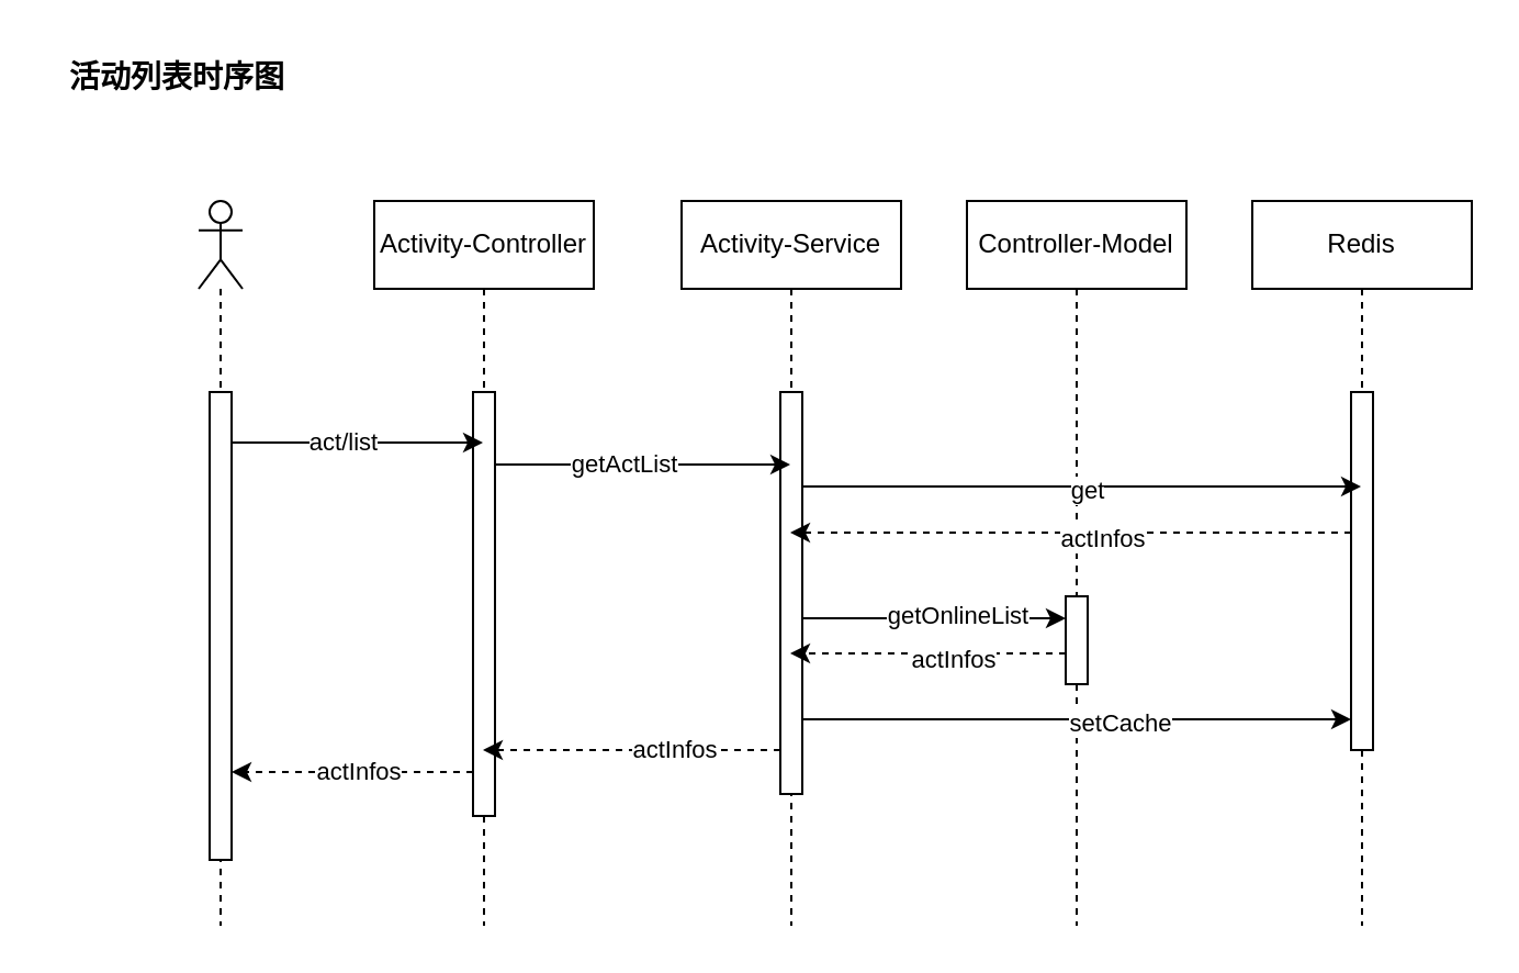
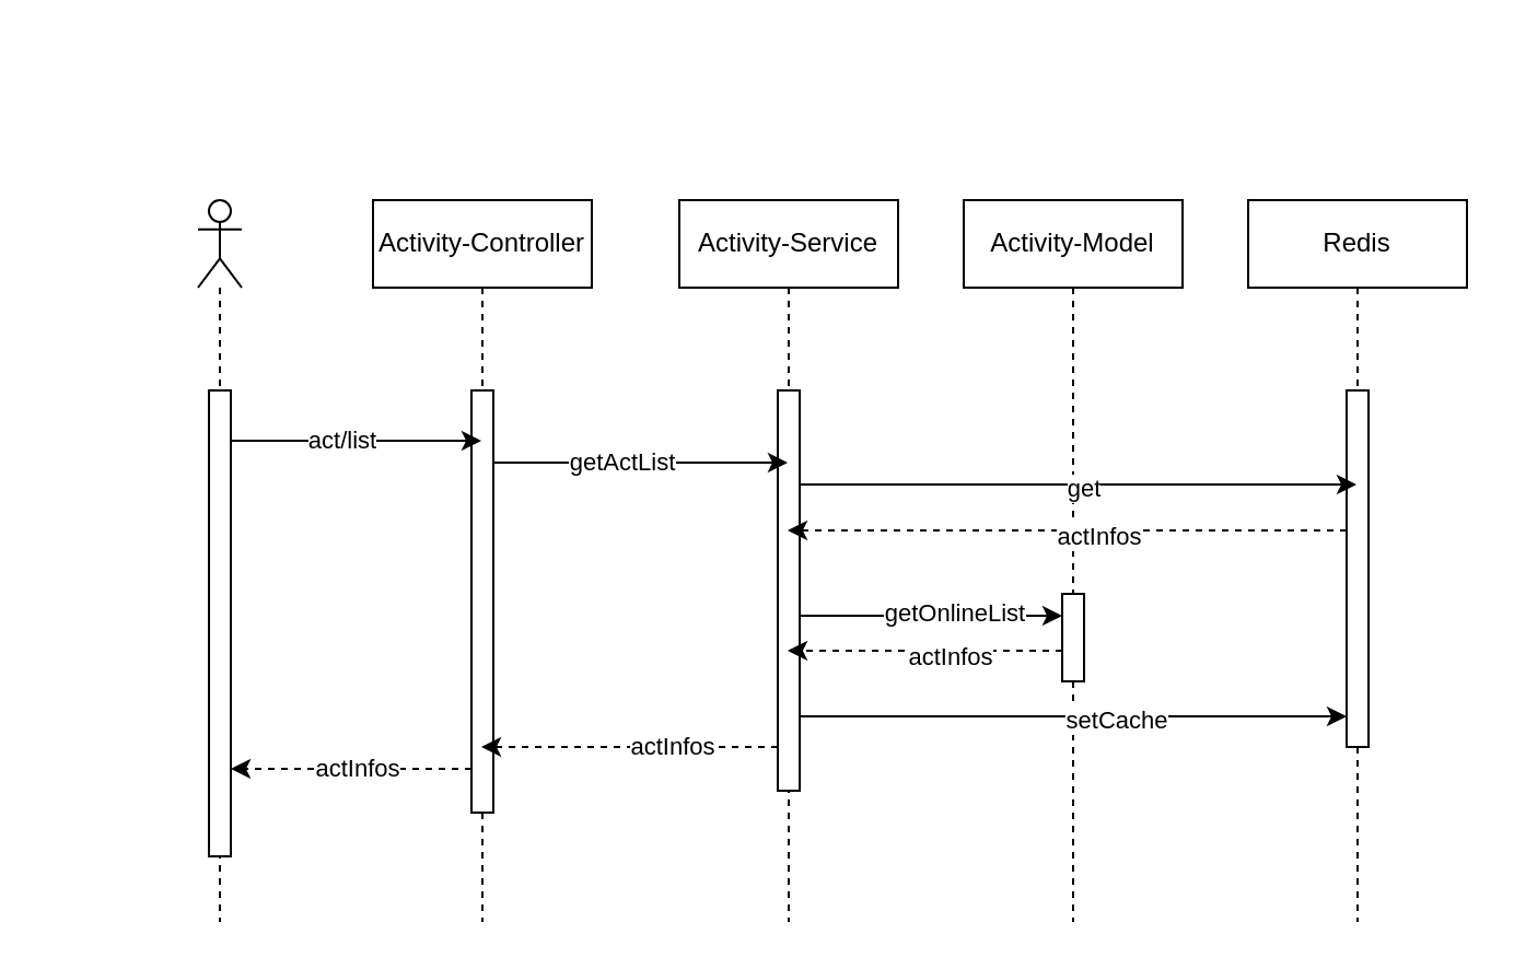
  <mxCell id="0" />
  <mxCell id="1" parent="0" />
  <mxCell id="2" value="" style="shape=umlLifeline;perimeter=lifelinePerimeter;whiteSpace=wrap;html=1;container=1;dropTarget=0;collapsible=0;recursiveResize=0;outlineConnect=0;portConstraint=eastwest;newEdgeStyle={&quot;edgeStyle&quot;:&quot;elbowEdgeStyle&quot;,&quot;elbow&quot;:&quot;vertical&quot;,&quot;curved&quot;:0,&quot;rounded&quot;:0};participant=umlActor;" parent="1" vertex="1"><mxGeometry x="90" y="91" width="20" height="330" as="geometry" /></mxCell>
  <mxCell id="3" value="" style="html=1;points=[];perimeter=orthogonalPerimeter;outlineConnect=0;targetShapes=umlLifeline;portConstraint=eastwest;newEdgeStyle={&quot;edgeStyle&quot;:&quot;elbowEdgeStyle&quot;,&quot;elbow&quot;:&quot;vertical&quot;,&quot;curved&quot;:0,&quot;rounded&quot;:0};" parent="2" vertex="1"><mxGeometry x="5" y="87" width="10" height="213" as="geometry" /></mxCell>
  <mxCell id="4" value="Activity-Controller" style="shape=umlLifeline;perimeter=lifelinePerimeter;whiteSpace=wrap;html=1;container=1;dropTarget=0;collapsible=0;recursiveResize=0;outlineConnect=0;portConstraint=eastwest;newEdgeStyle={&quot;edgeStyle&quot;:&quot;elbowEdgeStyle&quot;,&quot;elbow&quot;:&quot;vertical&quot;,&quot;curved&quot;:0,&quot;rounded&quot;:0};" parent="1" vertex="1"><mxGeometry x="170" y="91" width="100" height="330" as="geometry" /></mxCell>
  <mxCell id="5" value="" style="html=1;points=[];perimeter=orthogonalPerimeter;outlineConnect=0;targetShapes=umlLifeline;portConstraint=eastwest;newEdgeStyle={&quot;edgeStyle&quot;:&quot;elbowEdgeStyle&quot;,&quot;elbow&quot;:&quot;vertical&quot;,&quot;curved&quot;:0,&quot;rounded&quot;:0};" parent="4" vertex="1"><mxGeometry x="45" y="87" width="10" height="193" as="geometry" /></mxCell>
  <mxCell id="6" style="edgeStyle=elbowEdgeStyle;rounded=0;orthogonalLoop=1;jettySize=auto;html=1;elbow=vertical;curved=0;" parent="1" source="3" target="4" edge="1"><mxGeometry relative="1" as="geometry"><Array as="points"><mxPoint x="140" y="201" /></Array></mxGeometry></mxCell>
  <mxCell id="7" value="act/list&lt;br&gt;" style="edgeLabel;html=1;align=center;verticalAlign=middle;resizable=0;points=[];" parent="6" vertex="1" connectable="0"><mxGeometry x="-0.127" y="1" relative="1" as="geometry"><mxPoint as="offset" /></mxGeometry></mxCell>
  <mxCell id="8" value="Activity-Service" style="shape=umlLifeline;perimeter=lifelinePerimeter;whiteSpace=wrap;html=1;container=1;dropTarget=0;collapsible=0;recursiveResize=0;outlineConnect=0;portConstraint=eastwest;newEdgeStyle={&quot;edgeStyle&quot;:&quot;elbowEdgeStyle&quot;,&quot;elbow&quot;:&quot;vertical&quot;,&quot;curved&quot;:0,&quot;rounded&quot;:0};" parent="1" vertex="1"><mxGeometry x="310" y="91" width="100" height="330" as="geometry" /></mxCell>
  <mxCell id="9" value="" style="html=1;points=[];perimeter=orthogonalPerimeter;outlineConnect=0;targetShapes=umlLifeline;portConstraint=eastwest;newEdgeStyle={&quot;edgeStyle&quot;:&quot;elbowEdgeStyle&quot;,&quot;elbow&quot;:&quot;vertical&quot;,&quot;curved&quot;:0,&quot;rounded&quot;:0};" parent="8" vertex="1"><mxGeometry x="45" y="87" width="10" height="183" as="geometry" /></mxCell>
  <mxCell id="10" style="edgeStyle=elbowEdgeStyle;rounded=0;orthogonalLoop=1;jettySize=auto;html=1;elbow=vertical;curved=0;" parent="1" source="5" target="8" edge="1"><mxGeometry relative="1" as="geometry"><Array as="points"><mxPoint x="270" y="211" /></Array></mxGeometry></mxCell>
  <mxCell id="11" value="getActList" style="edgeLabel;html=1;align=center;verticalAlign=middle;resizable=0;points=[];" parent="10" vertex="1" connectable="0"><mxGeometry x="-0.138" y="1" relative="1" as="geometry"><mxPoint as="offset" /></mxGeometry></mxCell>
- <mxCell id="12" value="Controller-Model" style="shape=umlLifeline;perimeter=lifelinePerimeter;whiteSpace=wrap;html=1;container=1;dropTarget=0;collapsible=0;recursiveResize=0;outlineConnect=0;portConstraint=eastwest;newEdgeStyle={&quot;edgeStyle&quot;:&quot;elbowEdgeStyle&quot;,&quot;elbow&quot;:&quot;vertical&quot;,&quot;curved&quot;:0,&quot;rounded&quot;:0};" parent="1" vertex="1"><mxGeometry x="440" y="91" width="100" height="330" as="geometry" /></mxCell>
+ <mxCell id="12" value="Activity-Model" style="shape=umlLifeline;perimeter=lifelinePerimeter;whiteSpace=wrap;html=1;container=1;dropTarget=0;collapsible=0;recursiveResize=0;outlineConnect=0;portConstraint=eastwest;newEdgeStyle={&quot;edgeStyle&quot;:&quot;elbowEdgeStyle&quot;,&quot;elbow&quot;:&quot;vertical&quot;,&quot;curved&quot;:0,&quot;rounded&quot;:0};" parent="1" vertex="1"><mxGeometry x="440" y="91" width="100" height="330" as="geometry" /></mxCell>
  <mxCell id="13" value="" style="html=1;points=[];perimeter=orthogonalPerimeter;outlineConnect=0;targetShapes=umlLifeline;portConstraint=eastwest;newEdgeStyle={&quot;edgeStyle&quot;:&quot;elbowEdgeStyle&quot;,&quot;elbow&quot;:&quot;vertical&quot;,&quot;curved&quot;:0,&quot;rounded&quot;:0};" parent="12" vertex="1"><mxGeometry x="45" y="180" width="10" height="40" as="geometry" /></mxCell>
- <mxCell id="14" value="&lt;b&gt;&lt;font style=&quot;font-size: 14px;&quot;&gt;活动列表时序图&lt;/font&gt;&lt;/b&gt;" style="text;html=1;align=center;verticalAlign=middle;resizable=0;points=[];autosize=1;strokeColor=none;fillColor=none;" parent="1" vertex="1"><mxGeometry x="20" y="20" width="120" height="30" as="geometry" /></mxCell>
  <mxCell id="15" value="Redis" style="shape=umlLifeline;perimeter=lifelinePerimeter;whiteSpace=wrap;html=1;container=1;dropTarget=0;collapsible=0;recursiveResize=0;outlineConnect=0;portConstraint=eastwest;newEdgeStyle={&quot;edgeStyle&quot;:&quot;elbowEdgeStyle&quot;,&quot;elbow&quot;:&quot;vertical&quot;,&quot;curved&quot;:0,&quot;rounded&quot;:0};" parent="1" vertex="1"><mxGeometry x="570" y="91" width="100" height="330" as="geometry" /></mxCell>
  <mxCell id="16" value="" style="html=1;points=[];perimeter=orthogonalPerimeter;outlineConnect=0;targetShapes=umlLifeline;portConstraint=eastwest;newEdgeStyle={&quot;edgeStyle&quot;:&quot;elbowEdgeStyle&quot;,&quot;elbow&quot;:&quot;vertical&quot;,&quot;curved&quot;:0,&quot;rounded&quot;:0};" parent="15" vertex="1"><mxGeometry x="45" y="87" width="10" height="163" as="geometry" /></mxCell>
  <mxCell id="17" style="edgeStyle=elbowEdgeStyle;rounded=0;orthogonalLoop=1;jettySize=auto;html=1;elbow=vertical;curved=0;" parent="1" source="9" target="15" edge="1"><mxGeometry relative="1" as="geometry"><Array as="points"><mxPoint x="468" y="221" /></Array></mxGeometry></mxCell>
  <mxCell id="18" value="get&lt;br&gt;" style="edgeLabel;html=1;align=center;verticalAlign=middle;resizable=0;points=[];" parent="17" vertex="1" connectable="0"><mxGeometry x="0.014" relative="1" as="geometry"><mxPoint y="1" as="offset" /></mxGeometry></mxCell>
  <mxCell id="19" style="edgeStyle=elbowEdgeStyle;rounded=0;orthogonalLoop=1;jettySize=auto;html=1;elbow=vertical;curved=0;dashed=1;" parent="1" edge="1"><mxGeometry relative="1" as="geometry"><mxPoint x="615" y="242" as="sourcePoint" /><mxPoint x="359.5" y="242" as="targetPoint" /></mxGeometry></mxCell>
  <mxCell id="20" value="actInfos" style="edgeLabel;html=1;align=center;verticalAlign=middle;resizable=0;points=[];" parent="19" vertex="1" connectable="0"><mxGeometry x="-0.108" y="2" relative="1" as="geometry"><mxPoint as="offset" /></mxGeometry></mxCell>
  <mxCell id="21" style="edgeStyle=elbowEdgeStyle;rounded=0;orthogonalLoop=1;jettySize=auto;html=1;elbow=vertical;curved=0;" parent="1" source="9" target="13" edge="1"><mxGeometry relative="1" as="geometry"><Array as="points"><mxPoint x="420" y="281" /></Array></mxGeometry></mxCell>
  <mxCell id="22" value="getOnlineList" style="edgeLabel;html=1;align=center;verticalAlign=middle;resizable=0;points=[];" parent="21" vertex="1" connectable="0"><mxGeometry x="0.167" y="2" relative="1" as="geometry"><mxPoint as="offset" /></mxGeometry></mxCell>
  <mxCell id="23" style="edgeStyle=elbowEdgeStyle;rounded=0;orthogonalLoop=1;jettySize=auto;html=1;elbow=horizontal;curved=0;dashed=1;" parent="1" edge="1"><mxGeometry relative="1" as="geometry"><mxPoint x="485" y="297" as="sourcePoint" /><mxPoint x="359.5" y="297" as="targetPoint" /></mxGeometry></mxCell>
  <mxCell id="24" value="actInfos" style="edgeLabel;html=1;align=center;verticalAlign=middle;resizable=0;points=[];" parent="23" vertex="1" connectable="0"><mxGeometry x="-0.171" y="2" relative="1" as="geometry"><mxPoint as="offset" /></mxGeometry></mxCell>
  <mxCell id="25" style="edgeStyle=elbowEdgeStyle;rounded=0;orthogonalLoop=1;jettySize=auto;html=1;elbow=vertical;curved=0;" parent="1" edge="1"><mxGeometry relative="1" as="geometry"><mxPoint x="365" y="327" as="sourcePoint" /><mxPoint x="615" y="327" as="targetPoint" /><Array as="points"><mxPoint x="490" y="327" /></Array></mxGeometry></mxCell>
  <mxCell id="26" value="setCache" style="edgeLabel;html=1;align=center;verticalAlign=middle;resizable=0;points=[];" parent="25" vertex="1" connectable="0"><mxGeometry x="0.152" y="-1" relative="1" as="geometry"><mxPoint as="offset" /></mxGeometry></mxCell>
  <mxCell id="27" style="edgeStyle=elbowEdgeStyle;rounded=0;orthogonalLoop=1;jettySize=auto;html=1;elbow=vertical;curved=0;dashed=1;" parent="1" source="9" target="4" edge="1"><mxGeometry relative="1" as="geometry"><Array as="points"><mxPoint x="290" y="341" /></Array></mxGeometry></mxCell>
  <mxCell id="28" value="actInfos" style="edgeLabel;html=1;align=center;verticalAlign=middle;resizable=0;points=[];" parent="27" vertex="1" connectable="0"><mxGeometry x="-0.277" y="-1" relative="1" as="geometry"><mxPoint as="offset" /></mxGeometry></mxCell>
  <mxCell id="29" style="edgeStyle=elbowEdgeStyle;rounded=0;orthogonalLoop=1;jettySize=auto;html=1;elbow=vertical;curved=0;dashed=1;" parent="1" source="5" target="3" edge="1"><mxGeometry relative="1" as="geometry"><Array as="points"><mxPoint x="150" y="351" /></Array></mxGeometry></mxCell>
  <mxCell id="30" value="actInfos" style="edgeLabel;html=1;align=center;verticalAlign=middle;resizable=0;points=[];" parent="29" vertex="1" connectable="0"><mxGeometry x="-0.036" y="-1" relative="1" as="geometry"><mxPoint as="offset" /></mxGeometry></mxCell>
